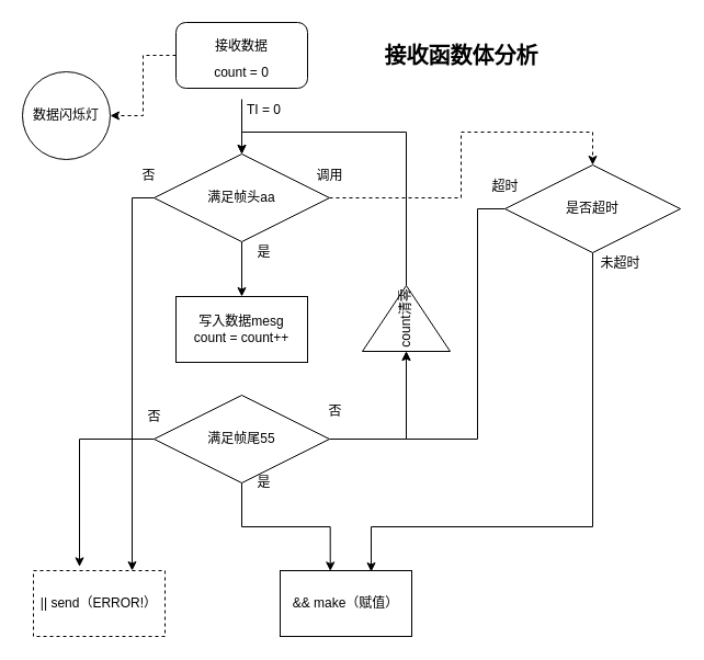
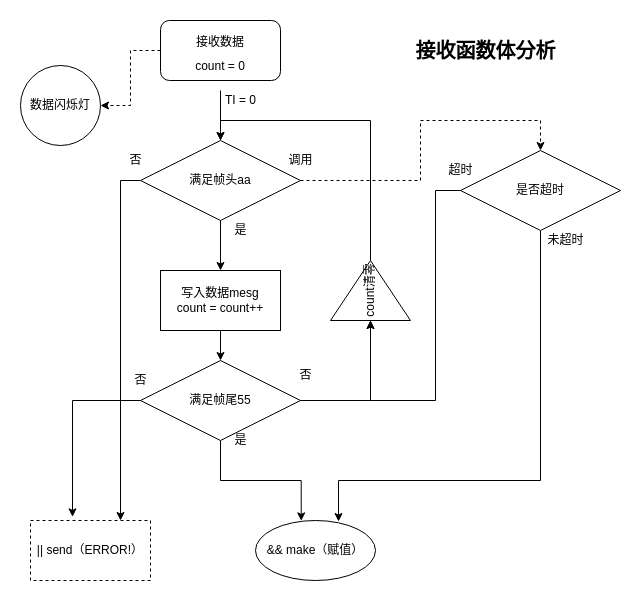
  <mxCell id="0" />
  <mxCell id="1" parent="0" />
  <mxCell id="2" value="" style="edgeStyle=orthogonalEdgeStyle;rounded=0;orthogonalLoop=1;jettySize=auto;html=1;" parent="1" edge="1"><mxGeometry relative="1" as="geometry"><mxPoint x="220" y="90" as="sourcePoint" /><mxPoint x="220" y="140" as="targetPoint" /><Array as="points"><mxPoint x="220" y="120" /><mxPoint x="220" y="120" /></Array></mxGeometry></mxCell>
  <mxCell id="3" value="TI = 0" style="text;html=1;align=center;verticalAlign=middle;resizable=0;points=[];autosize=1;strokeColor=none;fillColor=none;" parent="1" vertex="1"><mxGeometry x="215" y="90" width="50" height="20" as="geometry" /></mxCell>
- <mxCell id="4" value="&lt;b&gt;&lt;font style=&quot;font-size: 20px&quot;&gt;接收函数体分析&lt;/font&gt;&lt;/b&gt;" style="text;html=1;align=center;verticalAlign=middle;resizable=0;points=[];autosize=1;strokeColor=none;fillColor=none;" parent="1" vertex="1"><mxGeometry x="340" y="40" width="160" height="20" as="geometry" /></mxCell>
+ <mxCell id="4" value="&lt;b&gt;&lt;font style=&quot;font-size: 20px&quot;&gt;接收函数体分析&lt;/font&gt;&lt;/b&gt;" style="text;html=1;align=center;verticalAlign=middle;resizable=0;points=[];autosize=1;strokeColor=none;fillColor=none;" parent="1" vertex="1"><mxGeometry x="405" y="40" width="160" height="20" as="geometry" /></mxCell>
  <mxCell id="5" value="" style="edgeStyle=orthogonalEdgeStyle;rounded=0;orthogonalLoop=1;jettySize=auto;html=1;" parent="1" source="8" target="10" edge="1"><mxGeometry relative="1" as="geometry" /></mxCell>
  <mxCell id="6" value="" style="edgeStyle=orthogonalEdgeStyle;rounded=0;orthogonalLoop=1;jettySize=auto;html=1;dashed=1;entryX=0.5;entryY=0;entryDx=0;entryDy=0;" parent="1" source="8" target="14" edge="1"><mxGeometry relative="1" as="geometry"><Array as="points"><mxPoint x="420" y="180" /><mxPoint x="420" y="120" /><mxPoint x="540" y="120" /></Array></mxGeometry></mxCell>
  <mxCell id="7" style="edgeStyle=orthogonalEdgeStyle;rounded=0;orthogonalLoop=1;jettySize=auto;html=1;exitX=0;exitY=0.5;exitDx=0;exitDy=0;entryX=0.75;entryY=0;entryDx=0;entryDy=0;" parent="1" source="8" target="30" edge="1"><mxGeometry relative="1" as="geometry" /></mxCell>
  <mxCell id="8" value="满足帧头aa" style="rhombus;whiteSpace=wrap;html=1;" parent="1" vertex="1"><mxGeometry x="140" y="140" width="160" height="80" as="geometry" /></mxCell>
+ <mxCell id="9" value="" style="edgeStyle=orthogonalEdgeStyle;rounded=0;orthogonalLoop=1;jettySize=auto;html=1;" parent="1" source="10" target="21" edge="1"><mxGeometry relative="1" as="geometry" /></mxCell>
  <mxCell id="10" value="写入数据mesg&lt;br&gt;count = count++" style="rounded=0;whiteSpace=wrap;html=1;" parent="1" vertex="1"><mxGeometry x="160" y="270" width="120" height="60" as="geometry" /></mxCell>
  <mxCell id="11" value="是" style="text;html=1;align=center;verticalAlign=middle;resizable=0;points=[];autosize=1;strokeColor=none;fillColor=none;" parent="1" vertex="1"><mxGeometry x="225" y="220" width="30" height="20" as="geometry" /></mxCell>
  <mxCell id="12" style="edgeStyle=orthogonalEdgeStyle;rounded=0;orthogonalLoop=1;jettySize=auto;html=1;entryX=0;entryY=0.5;entryDx=0;entryDy=0;" parent="1" source="14" target="22" edge="1"><mxGeometry relative="1" as="geometry"><Array as="points"><mxPoint x="435" y="190" /><mxPoint x="435" y="400" /><mxPoint x="370" y="400" /></Array></mxGeometry></mxCell>
  <mxCell id="13" style="edgeStyle=orthogonalEdgeStyle;rounded=0;orthogonalLoop=1;jettySize=auto;html=1;entryX=0.692;entryY=0.017;entryDx=0;entryDy=0;entryPerimeter=0;" parent="1" source="14" target="27" edge="1"><mxGeometry relative="1" as="geometry"><Array as="points"><mxPoint x="540" y="480" /><mxPoint x="338" y="480" /></Array></mxGeometry></mxCell>
  <mxCell id="14" value="是否超时" style="rhombus;whiteSpace=wrap;html=1;" parent="1" vertex="1"><mxGeometry x="460" y="150" width="160" height="80" as="geometry" /></mxCell>
  <mxCell id="15" style="edgeStyle=orthogonalEdgeStyle;rounded=0;orthogonalLoop=1;jettySize=auto;html=1;dashed=1;" parent="1" source="16" target="28" edge="1"><mxGeometry relative="1" as="geometry" /></mxCell>
  <mxCell id="16" value="&lt;span style=&quot;font-size: 12px&quot;&gt;接收数据&lt;/span&gt;&lt;br style=&quot;font-size: 12px&quot;&gt;&lt;span style=&quot;font-size: 12px&quot;&gt;count = 0&lt;/span&gt;" style="rounded=1;whiteSpace=wrap;html=1;fontSize=20;" parent="1" vertex="1"><mxGeometry x="160" y="20" width="120" height="60" as="geometry" /></mxCell>
  <mxCell id="17" style="edgeStyle=orthogonalEdgeStyle;rounded=0;orthogonalLoop=1;jettySize=auto;html=1;entryX=0.5;entryY=0;entryDx=0;entryDy=0;startArrow=none;" parent="1" source="22" target="8" edge="1"><mxGeometry relative="1" as="geometry"><Array as="points"><mxPoint x="370" y="120" /><mxPoint x="220" y="120" /></Array></mxGeometry></mxCell>
  <mxCell id="18" style="edgeStyle=orthogonalEdgeStyle;rounded=0;orthogonalLoop=1;jettySize=auto;html=1;entryX=0;entryY=0.5;entryDx=0;entryDy=0;" parent="1" source="21" target="22" edge="1"><mxGeometry relative="1" as="geometry" /></mxCell>
  <mxCell id="19" style="edgeStyle=orthogonalEdgeStyle;rounded=0;orthogonalLoop=1;jettySize=auto;html=1;entryX=0.35;entryY=-0.061;entryDx=0;entryDy=0;entryPerimeter=0;" parent="1" source="21" target="30" edge="1"><mxGeometry relative="1" as="geometry"><Array as="points"><mxPoint x="72" y="400" /></Array></mxGeometry></mxCell>
  <mxCell id="20" style="edgeStyle=orthogonalEdgeStyle;rounded=0;orthogonalLoop=1;jettySize=auto;html=1;entryX=0.381;entryY=0.006;entryDx=0;entryDy=0;entryPerimeter=0;" parent="1" source="21" target="27" edge="1"><mxGeometry relative="1" as="geometry" /></mxCell>
  <mxCell id="21" value="满足帧尾55" style="rhombus;whiteSpace=wrap;html=1;" parent="1" vertex="1"><mxGeometry x="140" y="360" width="160" height="80" as="geometry" /></mxCell>
  <mxCell id="22" value="count清零" style="triangle;whiteSpace=wrap;html=1;rotation=-90;" parent="1" vertex="1"><mxGeometry x="340" y="250" width="60" height="80" as="geometry" /></mxCell>
  <mxCell id="23" value="否" style="text;html=1;align=center;verticalAlign=middle;resizable=0;points=[];autosize=1;strokeColor=none;fillColor=none;" parent="1" vertex="1"><mxGeometry x="290" y="365" width="30" height="20" as="geometry" /></mxCell>
  <mxCell id="24" value="否" style="text;html=1;align=center;verticalAlign=middle;resizable=0;points=[];autosize=1;strokeColor=none;fillColor=none;" parent="1" vertex="1"><mxGeometry x="120" y="150" width="30" height="20" as="geometry" /></mxCell>
  <mxCell id="25" value="超时" style="text;html=1;align=center;verticalAlign=middle;resizable=0;points=[];autosize=1;strokeColor=none;fillColor=none;" parent="1" vertex="1"><mxGeometry x="440" y="160" width="40" height="20" as="geometry" /></mxCell>
  <mxCell id="26" value="未超时" style="text;html=1;align=center;verticalAlign=middle;resizable=0;points=[];autosize=1;strokeColor=none;fillColor=none;" parent="1" vertex="1"><mxGeometry x="540" y="230" width="50" height="20" as="geometry" /></mxCell>
- <mxCell id="27" value="&amp;amp;&amp;amp; make（赋值）" style="rounded=0;whiteSpace=wrap;html=1;" parent="1" vertex="1"><mxGeometry x="255" y="520" width="120" height="60" as="geometry" /></mxCell>
+ <mxCell id="27" value="&amp;amp;&amp;amp; make（赋值）" style="ellipse;whiteSpace=wrap;html=1;" parent="1" vertex="1"><mxGeometry x="255" y="520" width="120" height="60" as="geometry" /></mxCell>
  <mxCell id="28" value="数据闪烁灯" style="ellipse;whiteSpace=wrap;html=1;aspect=fixed;" parent="1" vertex="1"><mxGeometry x="20" y="65" width="80" height="80" as="geometry" /></mxCell>
  <mxCell id="29" value="调用" style="text;html=1;align=center;verticalAlign=middle;resizable=0;points=[];autosize=1;strokeColor=none;fillColor=none;" parent="1" vertex="1"><mxGeometry x="280" y="150" width="40" height="20" as="geometry" /></mxCell>
  <mxCell id="30" value="|| send（ERROR!）" style="rounded=0;whiteSpace=wrap;html=1;dashed=1;" parent="1" vertex="1"><mxGeometry x="30" y="520" width="120" height="60" as="geometry" /></mxCell>
  <mxCell id="31" value="否" style="text;html=1;align=center;verticalAlign=middle;resizable=0;points=[];autosize=1;strokeColor=none;fillColor=none;" parent="1" vertex="1"><mxGeometry x="125" y="370" width="30" height="20" as="geometry" /></mxCell>
  <mxCell id="32" value="是" style="text;html=1;align=center;verticalAlign=middle;resizable=0;points=[];autosize=1;strokeColor=none;fillColor=none;" parent="1" vertex="1"><mxGeometry x="225" y="430" width="30" height="20" as="geometry" /></mxCell>
